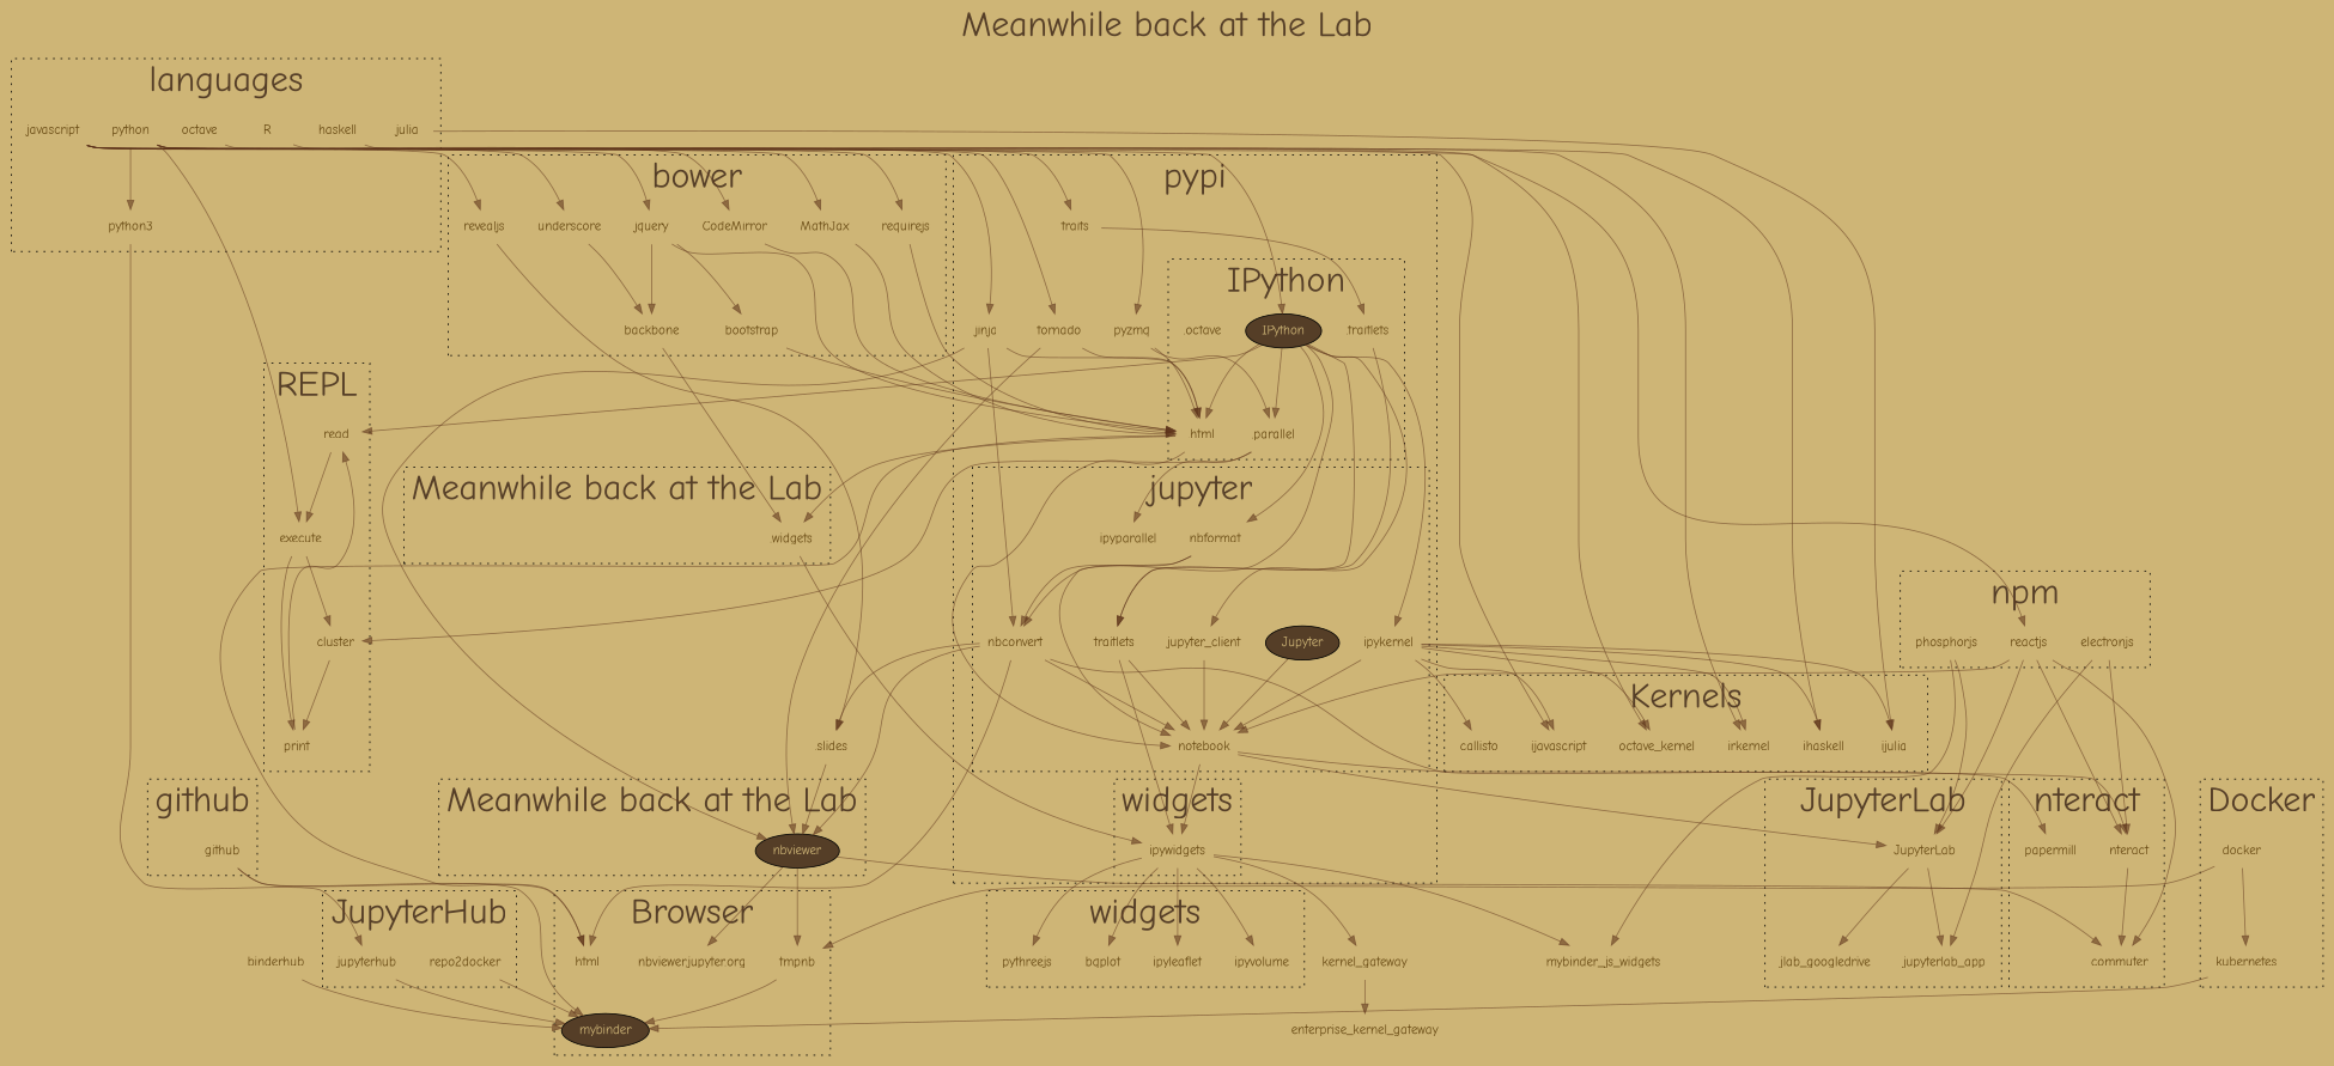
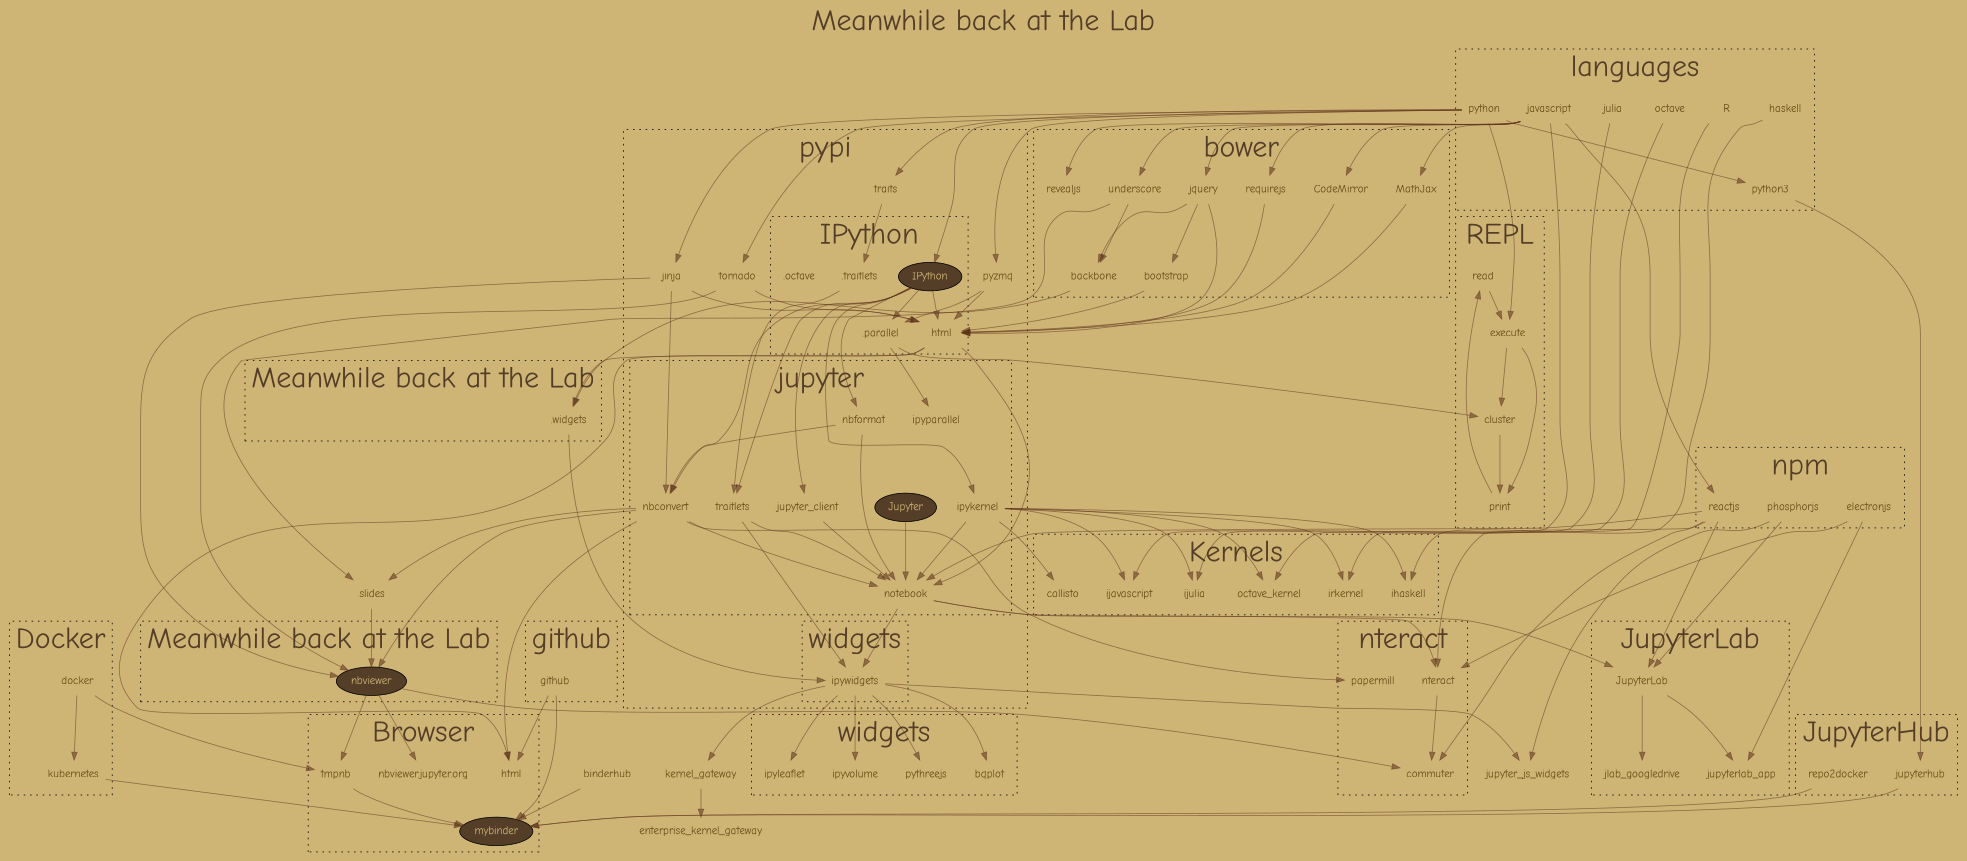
  digraph {
    bgcolor="#ceb576"
    compound=true
    fontcolor="#553e27"
    fontname="Comic Neue"
    fontsize=38
    label="Meanwhile back at the Lab"
    labelloc=t
    style=dotted
    node [fontcolor="#684a13" fontname="Comic Neue" fontweight=bold shape=none]
    edge [color="#5d321990" fontname="Comic Neue"]
    nbviewer [fillcolor="#553e27" fontcolor="#ceb576" shape=ellipse style=filled]
    docker
    python
    IPython [fillcolor="#553e27" fontcolor="#ceb576" shape=ellipse style=filled]
    pyzmq
    tornado
    jinja
    jquery
    requirejs
    CodeMirror
    ".html"
    backbone
    ipykernel
    traitlets
    nbconvert
    nbformat
    jupyter_client
    ".widgets"
    notebook
    revealjs
    github
    jupyterhub
    repo2docker
    kubernetes
    binderhub
    reactjs
    electronjs
    phosphorjs
    read
    execute
    print
    cluster
    ".traitlets"
    ".parallel"
    n35 [label=".octave"]
    Jupyter [fillcolor="#553e27" fontcolor="#ceb576" shape=ellipse style=filled]
    ipyparallel
    ipywidgets
    traits
    javascript
    julia
    octave
    R
    haskell
    python3
    bqplot
    pythreejs
    ipyvolume
    ipyleaflet
    MathJax
    underscore
    bootstrap
    mybinder [fillcolor="#553e27" fontcolor="#ceb576" shape=ellipse style=filled]
    html
    "nbviewer.jupyter.org"
    tmpnb
    irkernel
    ijulia
    ihaskell
    callisto
    octave_kernel
    ijavascript
    nteract
    commuter
    papermill
    jupyterlab_app
    JupyterLab
    jlab_googledrive
    ".slides"
-   jupyter_js_widgets [label=mybinder_js_widgets]
+   jupyter_js_widgets
    kernel_gateway
    enterprise_kernel_gateway
    subgraph sub_1 {
      nbviewer
      docker
    }
    subgraph sub_2 {
      python
    }
    subgraph sub_3 {
      IPython
    }
    subgraph sub_4 {
      python
    }
    subgraph sub_5 {
      IPython
      pyzmq
    }
    subgraph sub_6 {
      tornado
      jinja
    }
    subgraph sub_7 {
      IPython
      pyzmq
      tornado
      jinja
      jquery
      requirejs
      CodeMirror
    }
    subgraph sub_8 {
      ".html"
      backbone
    }
    subgraph sub_9 {
      ipykernel
      traitlets
      nbconvert
      nbformat
      jupyter_client
    }
    subgraph sub_10 {
      traitlets
      ".widgets"
      notebook
    }
    subgraph sub_11 {
      nbconvert
      revealjs
    }
    subgraph sub_12 {
      github
      jupyterhub
      repo2docker
      kubernetes
      binderhub
    }
    subgraph sub_13 {
      notebook
      reactjs
      electronjs
    }
    subgraph sub_14 {
      notebook
      reactjs
      phosphorjs
    }
    subgraph cluster_15 {
      label=REPL
      read
      execute
      print
      cluster
    }
    subgraph cluster_16 {
      label=Docker
      docker
      kubernetes
    }
    subgraph cluster_17 {
      ".widgets"
    }
    subgraph cluster_18 {
      label=pypi
      pyzmq
      tornado
      jinja
      traits
      subgraph cluster_19 {
        label=IPython
        IPython
        ".html"
        ".traitlets"
        ".parallel"
        n35
      }
      subgraph cluster_20 {
        label=jupyter
        ipykernel
        traitlets
        nbconvert
        nbformat
        jupyter_client
        notebook
        Jupyter
        ipyparallel
      }
      subgraph cluster_21 {
        label=widgets
        ipywidgets
      }
    }
    subgraph cluster_22 {
      label=languages
      python
      javascript
      julia
      octave
      R
      haskell
      python3
    }
    subgraph cluster_23 {
      nbviewer
    }
    subgraph cluster_24 {
      label=widgets
      bqplot
      pythreejs
      ipyvolume
      ipyleaflet
    }
    subgraph cluster_25 {
      label=bower
      jquery
      requirejs
      CodeMirror
      backbone
      revealjs
      MathJax
      underscore
      bootstrap
    }
    subgraph cluster_26 {
      label=Browser
      mybinder
      html
      "nbviewer.jupyter.org"
      tmpnb
    }
    subgraph cluster_27 {
      label=Kernels
      irkernel
      ijulia
      ihaskell
      callisto
      octave_kernel
      ijavascript
    }
    subgraph cluster_28 {
      label=github
      github
    }
    subgraph cluster_29 {
      label=npm
      reactjs
      electronjs
      phosphorjs
    }
    subgraph cluster_30 {
      label=JupyterHub
      jupyterhub
      repo2docker
    }
    subgraph cluster_31 {
      label=nteract
      commuter
      papermill
      subgraph sub_32 {
        label=nteract
        nteract
      }
    }
    subgraph cluster_33 {
      label=JupyterLab
      jupyterlab_app
      JupyterLab
      jlab_googledrive
    }
    subgraph cluster_34 {
      label=phosphor
    }
    nbviewer -> "nbviewer.jupyter.org"
    nbviewer -> tmpnb
    nbviewer -> commuter
    docker -> kubernetes
    docker -> tmpnb
    python -> IPython
    python -> pyzmq
    python -> tornado
    python -> jinja
    python -> execute
    python -> traits
    python -> python3
    IPython -> ".html"
    IPython -> ipykernel
    IPython -> traitlets
    IPython -> nbconvert
    IPython -> nbformat
    IPython -> jupyter_client
-   IPython -> read
    IPython -> ".parallel"
    pyzmq -> ".html"
    pyzmq -> ".parallel"
    tornado -> nbviewer
    tornado -> ".html"
    jinja -> nbviewer
    jinja -> ".html"
    jinja -> nbconvert
    jquery -> ".html"
    jquery -> backbone
    jquery -> bootstrap
    requirejs -> ".html"
    CodeMirror -> ".html"
    ".html" -> ".widgets"
    ".html" -> notebook
    ".html" -> html
    backbone -> ".widgets"
    ipykernel -> notebook
    ipykernel -> irkernel
    ipykernel -> ijulia
    ipykernel -> ihaskell
    ipykernel -> callisto
    ipykernel -> octave_kernel
    ipykernel -> ijavascript
    traitlets -> notebook
    traitlets -> ipywidgets
    nbconvert -> nbviewer
    nbconvert -> notebook
    nbconvert -> html
    nbconvert -> papermill
    nbconvert -> ".slides"
    nbformat -> nbconvert
    nbformat -> notebook
    jupyter_client -> notebook
    ".widgets" -> ipywidgets
    notebook -> ipywidgets
    notebook -> nteract
    notebook -> JupyterLab
-   revealjs -> ".slides"
+   underscore -> ".slides"
    github -> mybinder
    github -> html
    jupyterhub -> mybinder
    repo2docker -> mybinder
    kubernetes -> mybinder
    binderhub -> mybinder
    reactjs -> notebook
    reactjs -> nteract
    reactjs -> commuter
    reactjs -> JupyterLab
    electronjs -> nteract
    electronjs -> jupyterlab_app
    phosphorjs -> JupyterLab
    phosphorjs -> jupyter_js_widgets
    read -> execute
    execute -> print
    execute -> cluster
    print -> read
    cluster -> print
    ".traitlets" -> traitlets
    ".parallel" -> cluster
    ".parallel" -> ipyparallel
    Jupyter -> notebook
    ipywidgets -> bqplot
    ipywidgets -> pythreejs
    ipywidgets -> ipyvolume
    ipywidgets -> ipyleaflet
    ipywidgets -> jupyter_js_widgets
    ipywidgets -> kernel_gateway
    traits -> ".traitlets"
    javascript -> jquery
    javascript -> requirejs
    javascript -> CodeMirror
    javascript -> revealjs
    javascript -> reactjs
    javascript -> MathJax
    javascript -> underscore
    javascript -> ijavascript
    julia -> ijulia
    octave -> octave_kernel
    R -> irkernel
    haskell -> ihaskell
    python3 -> jupyterhub
    MathJax -> ".html"
    underscore -> backbone
    bootstrap -> ".html"
    tmpnb -> mybinder
    nteract -> commuter
    JupyterLab -> jupyterlab_app
    JupyterLab -> jlab_googledrive
    ".slides" -> nbviewer
    kernel_gateway -> enterprise_kernel_gateway
  }
